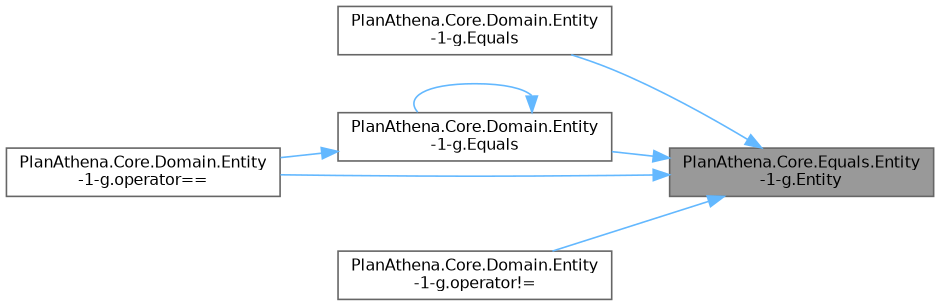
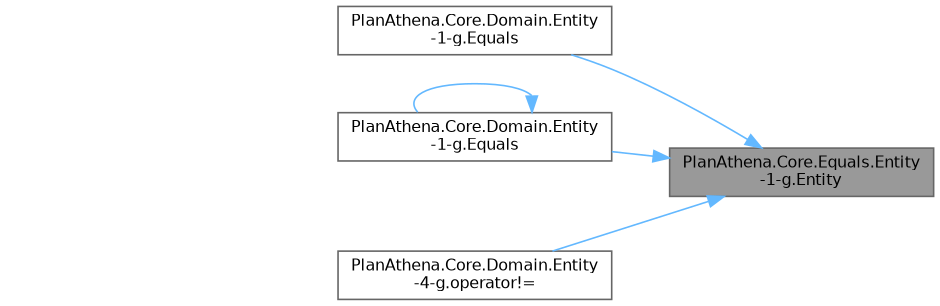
  digraph {
    rankdir=RL
    node [color=grey40 fillcolor=white fontname=Helvetica fontsize=10 shape=box style=filled]
    edge [color=steelblue1 dir=back fontname=Helvetica fontsize=10 labelfontname=Helvetica labelfontsize=10 style=solid]
    n1 [color=gray40 fillcolor=grey60 fontcolor=black height=0.2 label="PlanAthena.Core.Equals.Entity\l-1-g.Entity" width=0.4]
    n2 [height=0.2 label="PlanAthena.Core.Domain.Entity\l-1-g.Equals" width=0.4]
    n3 [height=0.2 label="PlanAthena.Core.Domain.Entity\l-1-g.Equals" width=0.4]
-   n4 [height=0.2 label="PlanAthena.Core.Domain.Entity\l-1-g.operator==" width=0.4]
-   n5 [height=0.2 label="PlanAthena.Core.Domain.Entity\l-1-g.operator!=" width=0.4]
+   n5 [height=0.2 label="PlanAthena.Core.Domain.Entity\l-4-g.operator!=" width=0.4]
    n1 -> n2
    n1 -> n3
-   n1 -> n4
    n1 -> n5
    n3 -> n3
-   n3 -> n4
  }
